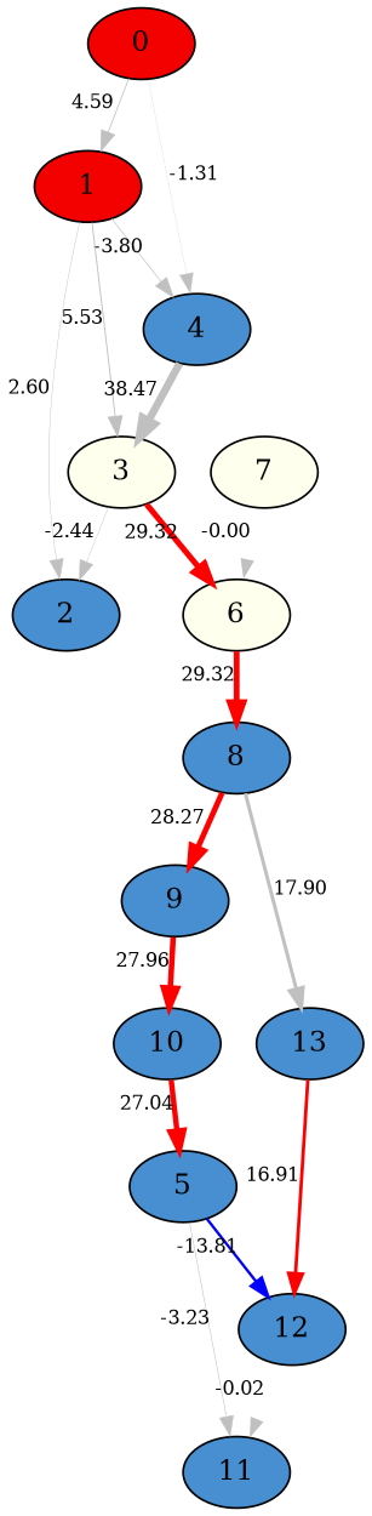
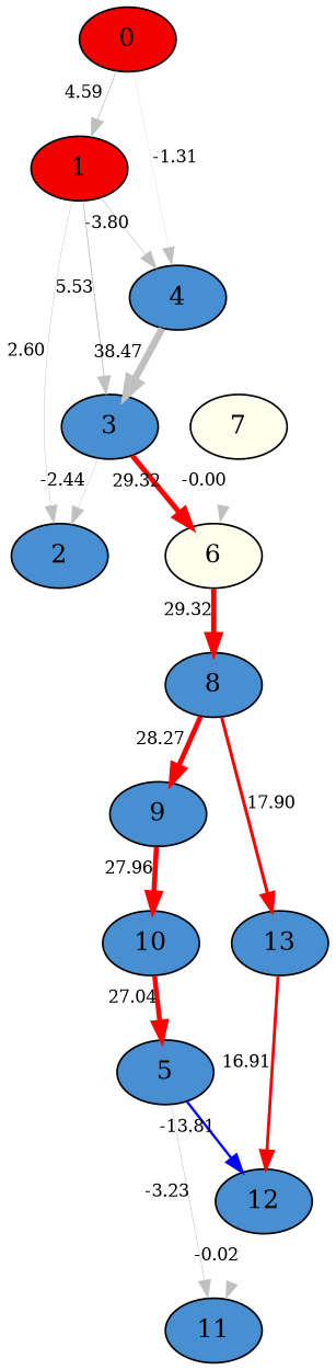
  strict digraph {
    node [fillcolor="#478fd0" prod_or_load=load style=filled value=0.0]
    edge [capacity=29.32 color=gray fontsize=10 penwidth=2.93 xlabel=29.32]
    0 [fillcolor="#f30000" prod_or_load=prod value=232.39320594573712]
    1 [fillcolor="#f30000" prod_or_load=prod value=18.299999237060547]
    4 [value=-7.599999904632568]
    2 [value=-94.19999694824219]
-   3 [fillcolor="#ffffed" value=-47.79999923706055]
+   3 [value=-47.79999923706055]
    6 [fillcolor="#ffffed"]
    8 [value=-29.5]
    9 [value=-9.0]
    13 [value=-14.899999618530273]
    5 [value=-11.199999809265137]
    11 [value=-6.099999904632568]
    12 [value=-13.5]
    7 [fillcolor="#ffffed"]
    10 [value=-3.5]
    0 -> 1 [capacity=4.59 penwidth=0.46 xlabel=4.59]
    0 -> 4 [capacity=-1.31 penwidth=0.13 xlabel=-1.31]
    1 -> 4 [capacity=-3.8 penwidth=0.38 xlabel=-3.80]
    1 -> 2 [capacity=2.6 penwidth=0.26 xlabel=2.60]
    1 -> 3 [capacity=5.53 penwidth=0.55 xlabel=5.53]
    4 -> 3 [capacity=38.47 penwidth=3.85 xlabel=38.47]
    3 -> 2 [capacity=-2.44 penwidth=0.24 xlabel=-2.44]
    3 -> 6 [color=red]
    6 -> 8 [color=red]
    8 -> 9 [capacity=28.27 color=red penwidth=2.83 xlabel=28.27]
-   8 -> 13 [capacity=17.9 penwidth=1.79 xlabel=17.90]
+   8 -> 13 [capacity=17.9 color=red penwidth=1.79 xlabel=17.90]
    9 -> 10 [capacity=27.96 color=red penwidth=2.80 xlabel=27.96]
    13 -> 12 [capacity=16.91 color=red penwidth=1.69 xlabel=16.91]
    5 -> 11 [capacity=-3.23 penwidth=0.32 xlabel=-3.23]
    5 -> 12 [capacity=-13.81 color=blue penwidth=1.38 xlabel=-13.81]
    12 -> 11 [capacity=-0.02 penwidth=0.00 xlabel=-0.02]
    7 -> 6 [capacity=-0.0 penwidth=0.00 xlabel=-0.00]
    10 -> 5 [capacity=27.04 color=red penwidth=2.70 xlabel=27.04]
  }
